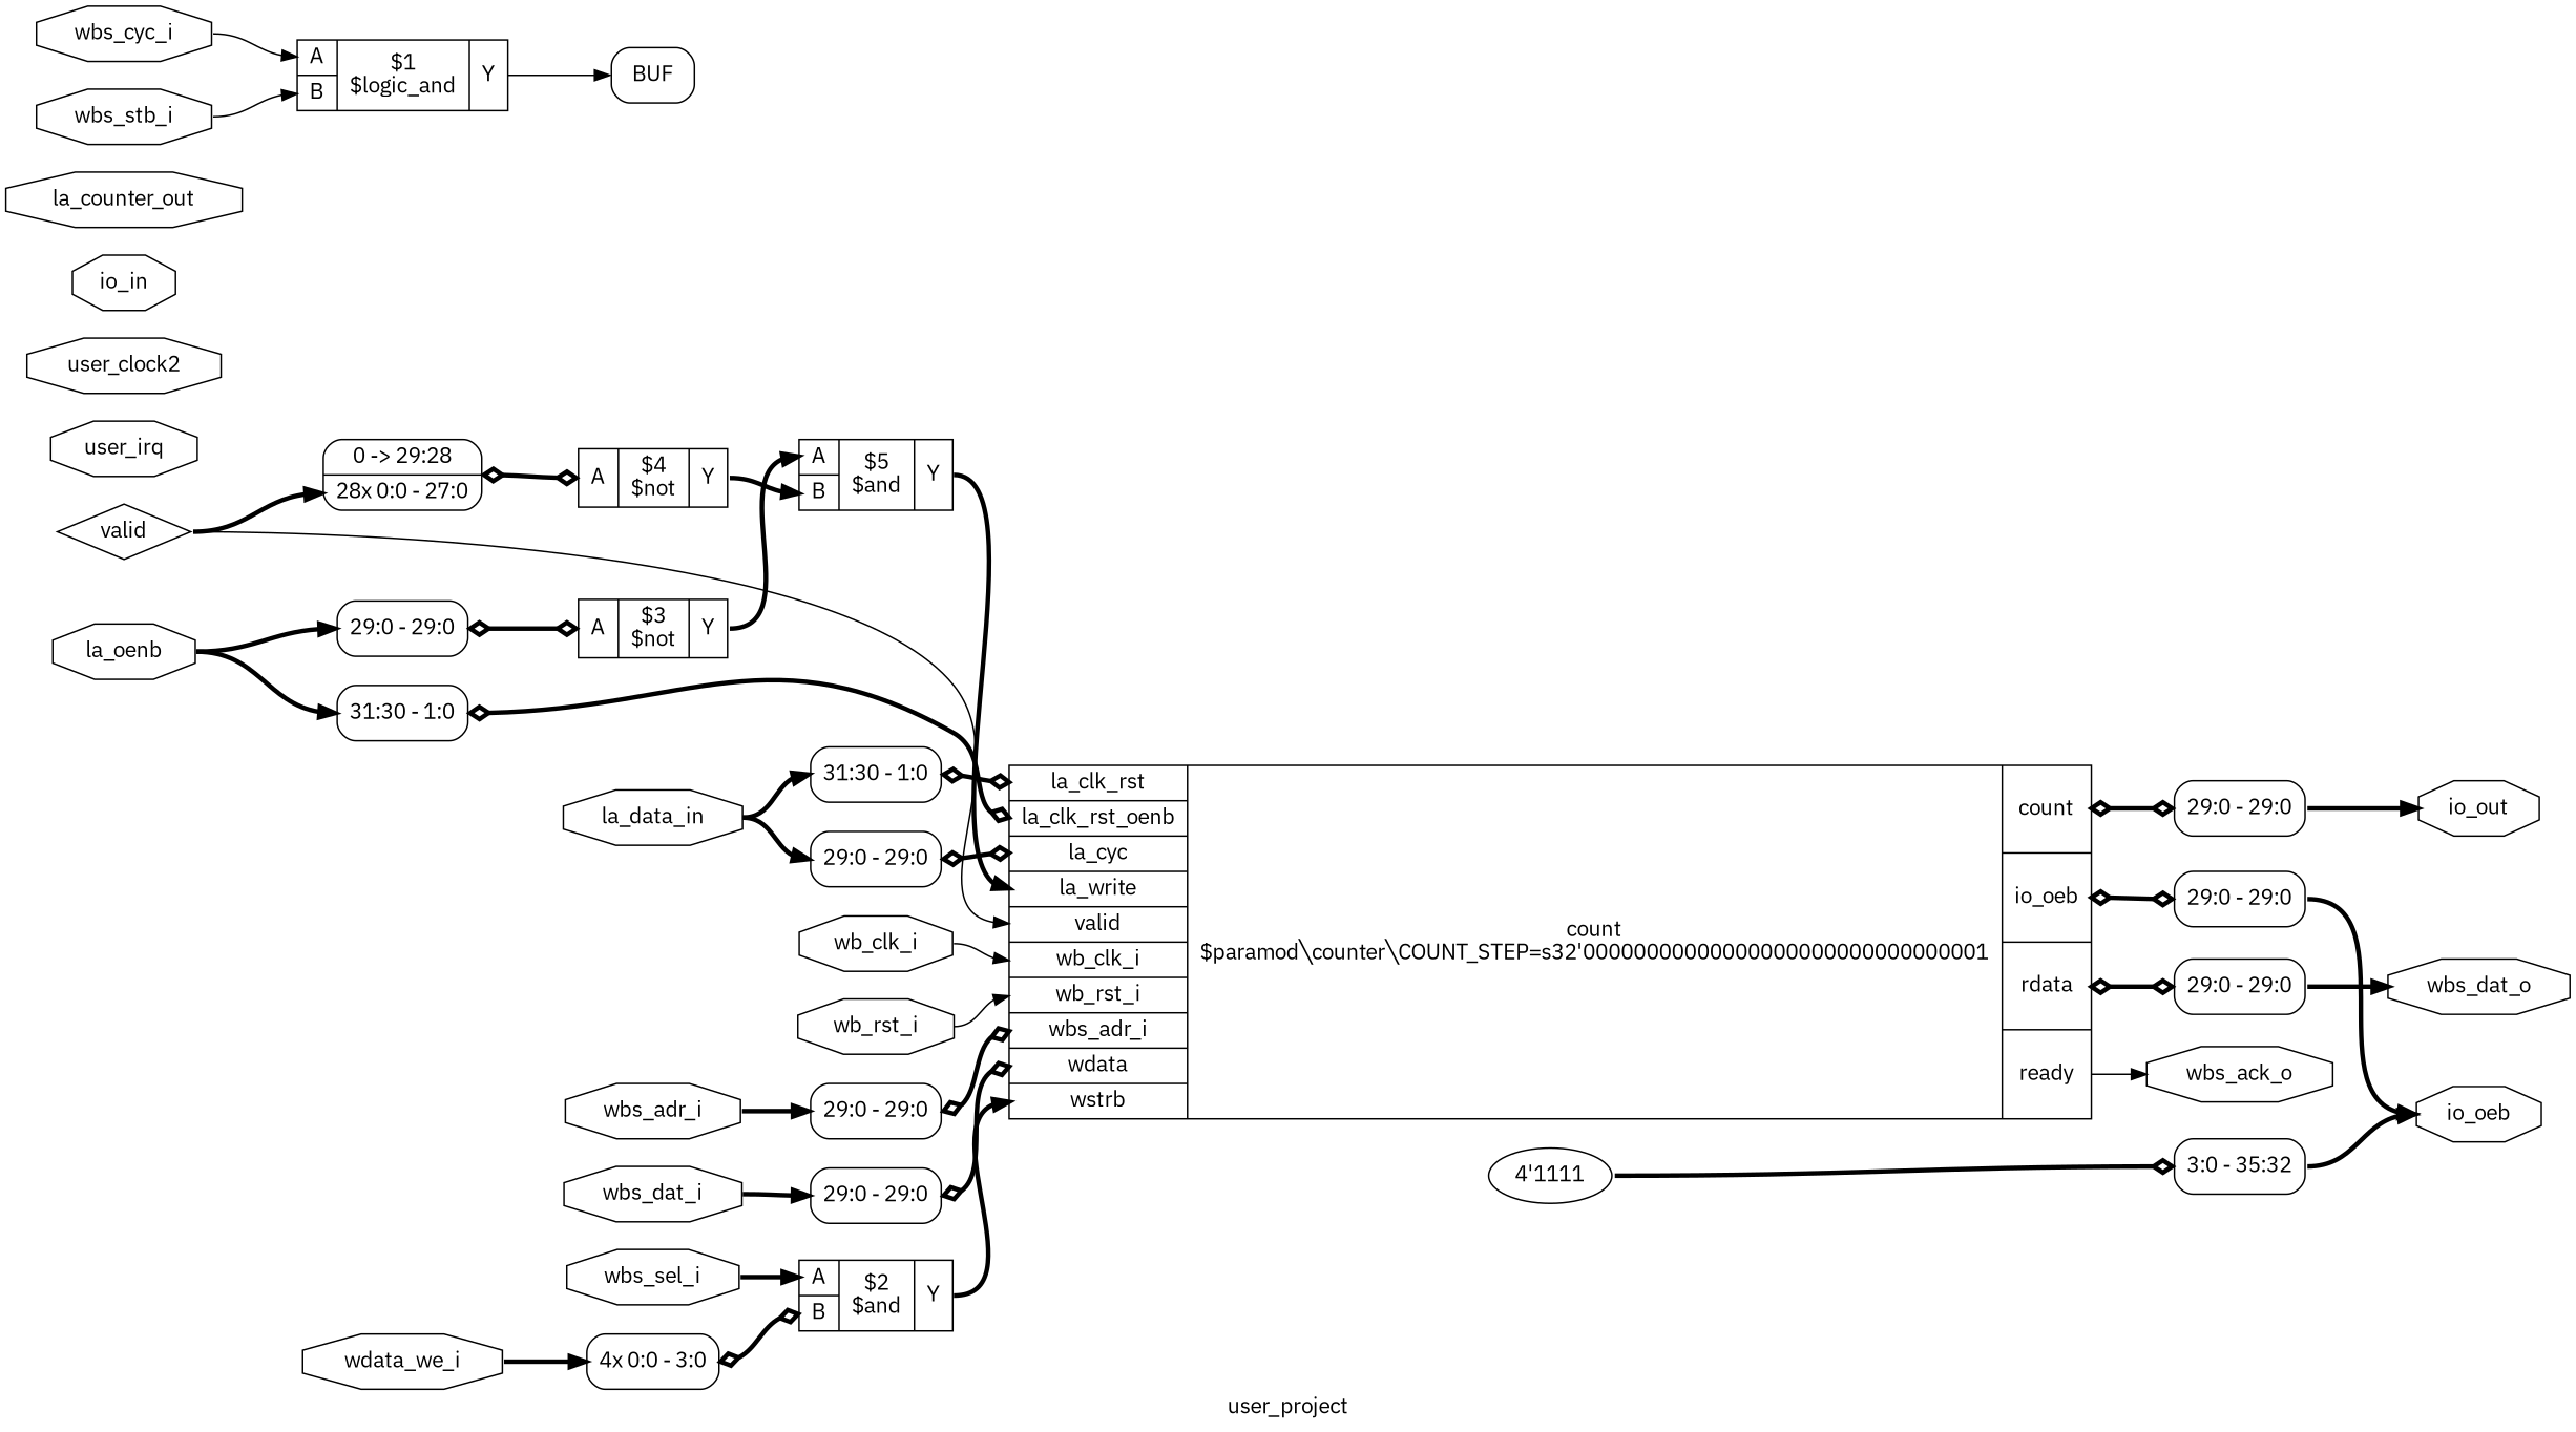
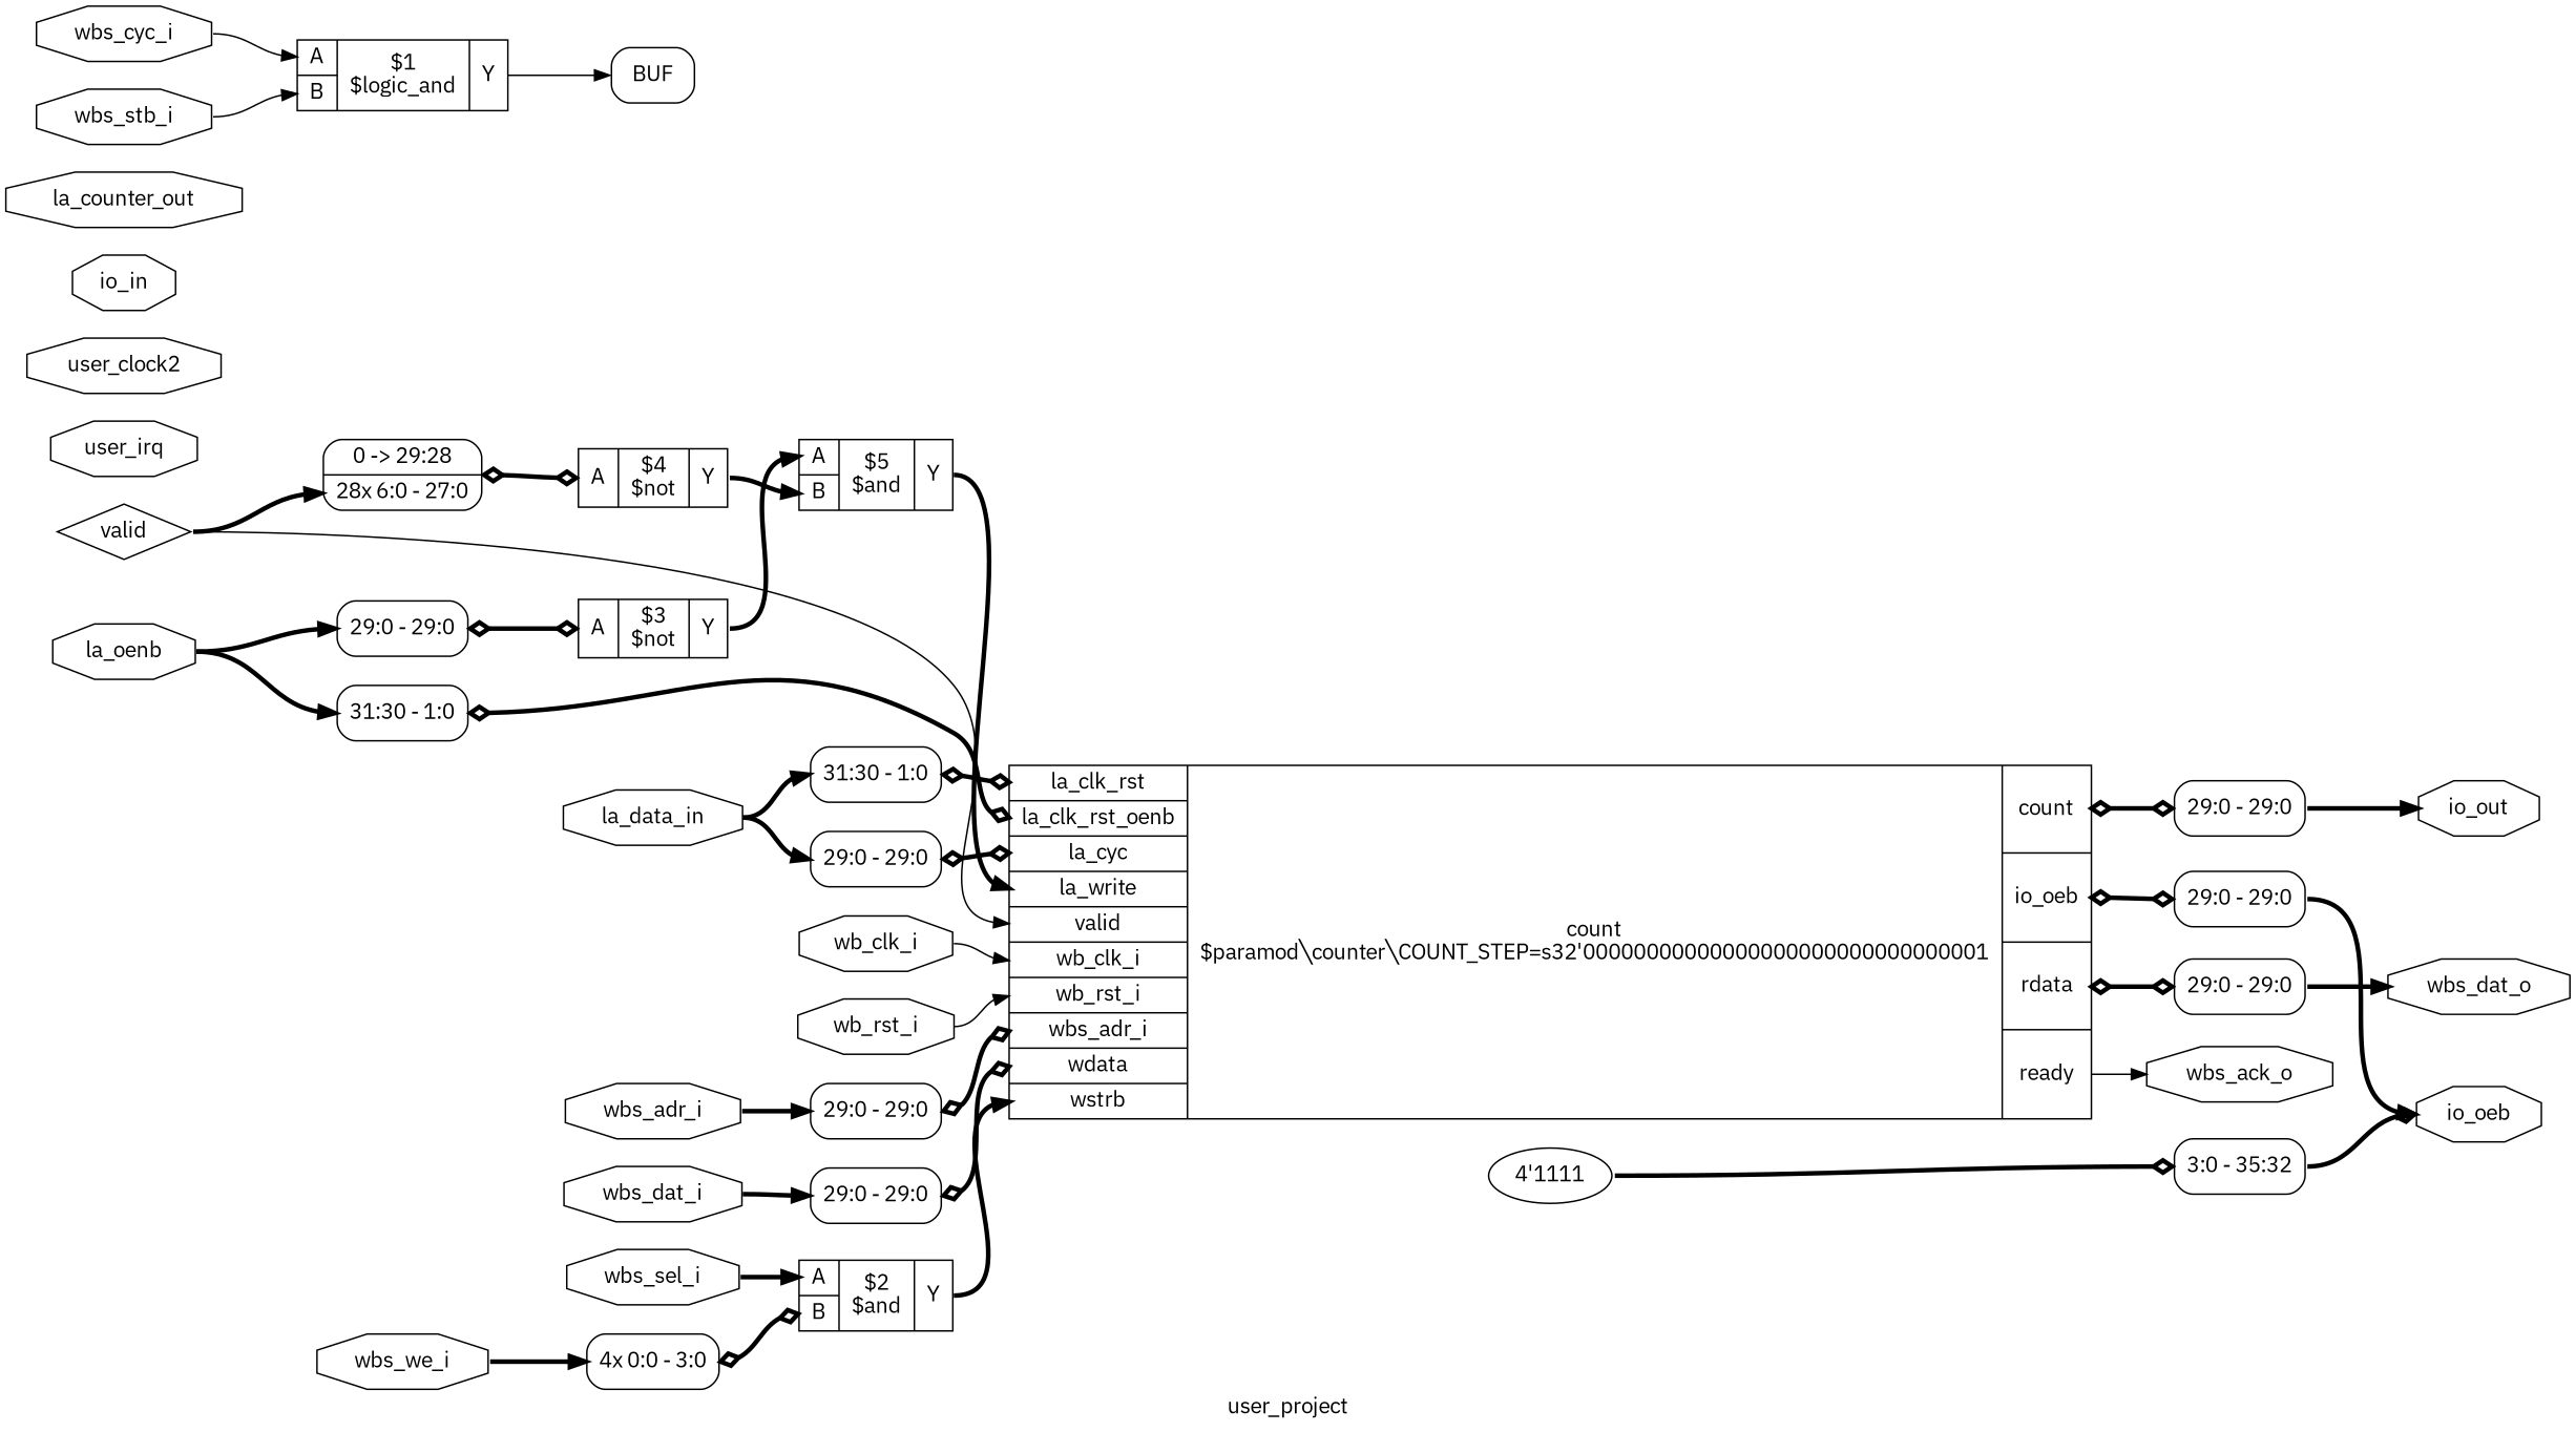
  digraph {
    fontname="IBM Plex Sans"
    label=user_project
    rankdir=LR
    remincross=true
    node [color=black fontcolor=black fontname="IBM Plex Sans" shape=record]
    edge [color=black fontcolor=black fontname="IBM Plex Sans" headport=w style="setlinewidth(3)" tailport=e]
    n1 [label=valid shape=diamond]
-   n2 [label="0 -&gt; 29:28 |<s27> 28x 0:0 - 27:0 " style=rounded]
+   n2 [label="0 -&gt; 29:28 |<s27> 28x 6:0 - 27:0 " style=rounded]
    n3 [label="{{<p32> la_clk_rst|<p33> la_clk_rst_oenb|<p34> la_cyc|<p35> la_write|<p6> valid|<p24> wb_clk_i|<p23> wb_rst_i|<p17> wbs_adr_i|<p36> wdata|<p37> wstrb}|count\n$paramod&#9586;counter&#9586;COUNT_STEP=s32'00000000000000000000000000000001|{<p38> count|<p9> io_oeb|<p39> rdata|<p40> ready}}" color="" fontcolor=""]
    n4 [label="{{<p25> A}|$4\n$not|{<p27> Y}}" color="" fontcolor=""]
    n5 [label=wbs_ack_o shape=octagon]
    n6 [label="<s0> 29:0 - 29:0 " style=rounded]
    n7 [label="<s0> 29:0 - 29:0 " style=rounded]
    n8 [label="<s0> 29:0 - 29:0 " style=rounded]
    n9 [label=user_irq shape=octagon]
    n10 [label=user_clock2 shape=octagon]
    n11 [label=io_oeb shape=octagon]
    n12 [label=io_out shape=octagon]
    n13 [label=io_in shape=octagon]
    n14 [label=la_oenb shape=octagon]
    n15 [label="<s0> 29:0 - 29:0 " style=rounded]
    n16 [label="<s0> 31:30 - 1:0 " style=rounded]
    n17 [label="{{<p25> A}|$3\n$not|{<p27> Y}}" color="" fontcolor=""]
    n18 [label=la_counter_out shape=octagon]
    n19 [label=la_data_in shape=octagon]
    n20 [label="<s0> 29:0 - 29:0 " style=rounded]
    n21 [label="<s0> 31:30 - 1:0 " style=rounded]
    n22 [label=wbs_dat_o shape=octagon]
    n23 [label=wbs_adr_i shape=octagon]
    n24 [label="<s0> 29:0 - 29:0 " style=rounded]
    n25 [label=wbs_dat_i shape=octagon]
    n26 [label="<s0> 29:0 - 29:0 " style=rounded]
    n27 [label=wbs_sel_i shape=octagon]
    n28 [label="{{<p25> A|<p26> B}|$2\n$and|{<p27> Y}}" color="" fontcolor=""]
-   n29 [label=wdata_we_i shape=octagon]
+   n29 [label=wbs_we_i shape=octagon]
    n30 [label="<s3> 4x 0:0 - 3:0 " style=rounded]
    n31 [label=wbs_cyc_i shape=octagon]
    n32 [label="{{<p25> A|<p26> B}|$1\n$logic_and|{<p27> Y}}" color="" fontcolor=""]
    n33 [label=BUF shape=box style=rounded color="" fontcolor=""]
    n34 [label=wbs_stb_i shape=octagon]
    n35 [label=wb_rst_i shape=octagon]
    n36 [label=wb_clk_i shape=octagon]
    n37 [label="{{<p25> A|<p26> B}|$5\n$and|{<p27> Y}}" color="" fontcolor=""]
    n38 [label="4'1111" color="" fontcolor="" shape=""]
    n39 [label="<s0> 3:0 - 35:32 " style=rounded]
    n1 -> n2 [headport="s27:w"]
    n1 -> n3 [headport="p6:w" style=""]
    n2 -> n4 [arrowhead=odiamond arrowtail=odiamond dir=both headport="p25:w"]
    n3 -> n5 [tailport="p40:e" style=""]
    n3 -> n6 [arrowhead=odiamond arrowtail=odiamond dir=both tailport="p9:e"]
    n3 -> n7 [arrowhead=odiamond arrowtail=odiamond dir=both tailport="p38:e"]
    n3 -> n8 [arrowhead=odiamond arrowtail=odiamond dir=both tailport="p39:e"]
    n4 -> n37 [headport="p26:w" tailport="p27:e"]
    n6 -> n11 [tailport="s0:e"]
    n7 -> n12 [tailport="s0:e"]
    n8 -> n22 [tailport="s0:e"]
    n14 -> n15 [headport="s0:w"]
    n14 -> n16 [headport="s0:w"]
    n15 -> n17 [arrowhead=odiamond arrowtail=odiamond dir=both headport="p25:w"]
    n16 -> n3 [arrowhead=odiamond arrowtail=odiamond dir=both headport="p33:w"]
    n17 -> n37 [headport="p25:w" tailport="p27:e"]
    n19 -> n20 [headport="s0:w"]
    n19 -> n21 [headport="s0:w"]
    n20 -> n3 [arrowhead=odiamond arrowtail=odiamond dir=both headport="p34:w"]
    n21 -> n3 [arrowhead=odiamond arrowtail=odiamond dir=both headport="p32:w"]
    n23 -> n24 [headport="s0:w"]
    n24 -> n3 [arrowhead=odiamond arrowtail=odiamond dir=both headport="p17:w"]
    n25 -> n26 [headport="s0:w"]
    n26 -> n3 [arrowhead=odiamond arrowtail=odiamond dir=both headport="p36:w"]
    n27 -> n28 [headport="p25:w"]
    n28 -> n3 [headport="p37:w" tailport="p27:e"]
    n29 -> n30 [headport="s3:w"]
    n30 -> n28 [arrowhead=odiamond arrowtail=odiamond dir=both headport="p26:w"]
    n31 -> n32 [headport="p25:w" style=""]
    n32 -> n33 [tailport="p27:e" style=""]
    n34 -> n32 [headport="p26:w" style=""]
    n35 -> n3 [headport="p23:w" style=""]
    n36 -> n3 [headport="p24:w" style=""]
    n37 -> n3 [headport="p35:w" tailport="p27:e"]
    n38 -> n39 [arrowhead=odiamond]
-   n39 -> n11 [tailport="s0:e"]
+   n39 -> n11 [tailport="s0:e" arrowhead=odiamond]
  }
